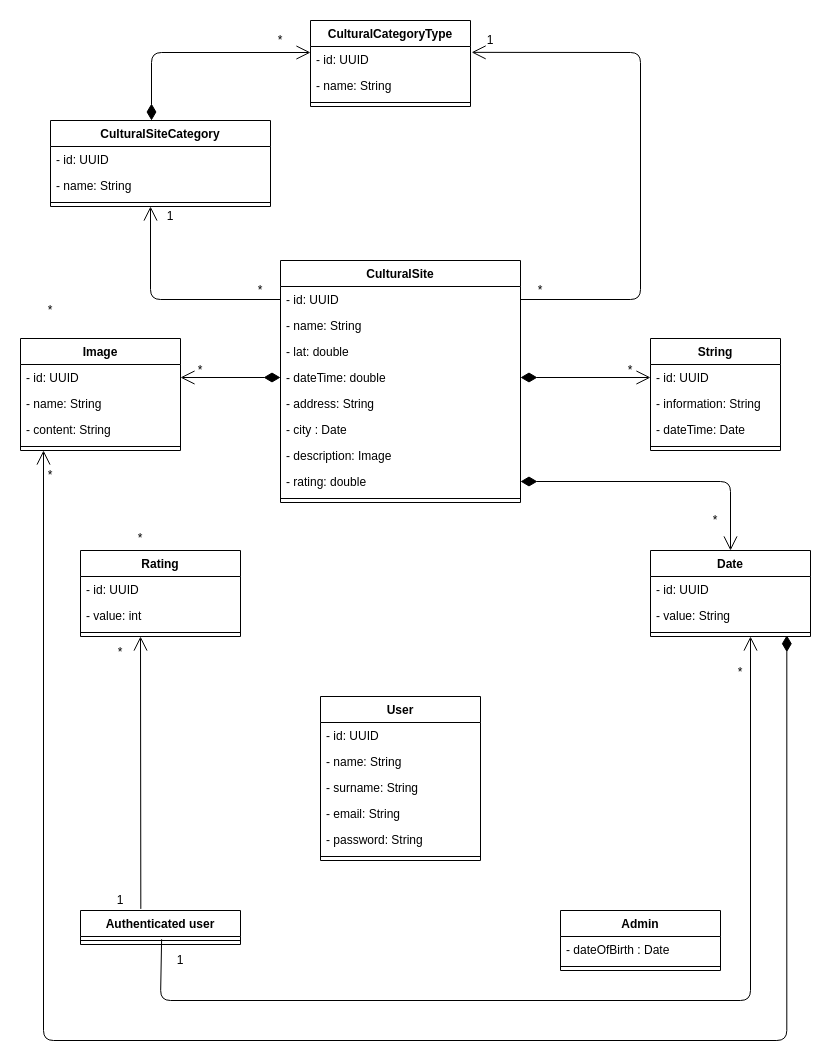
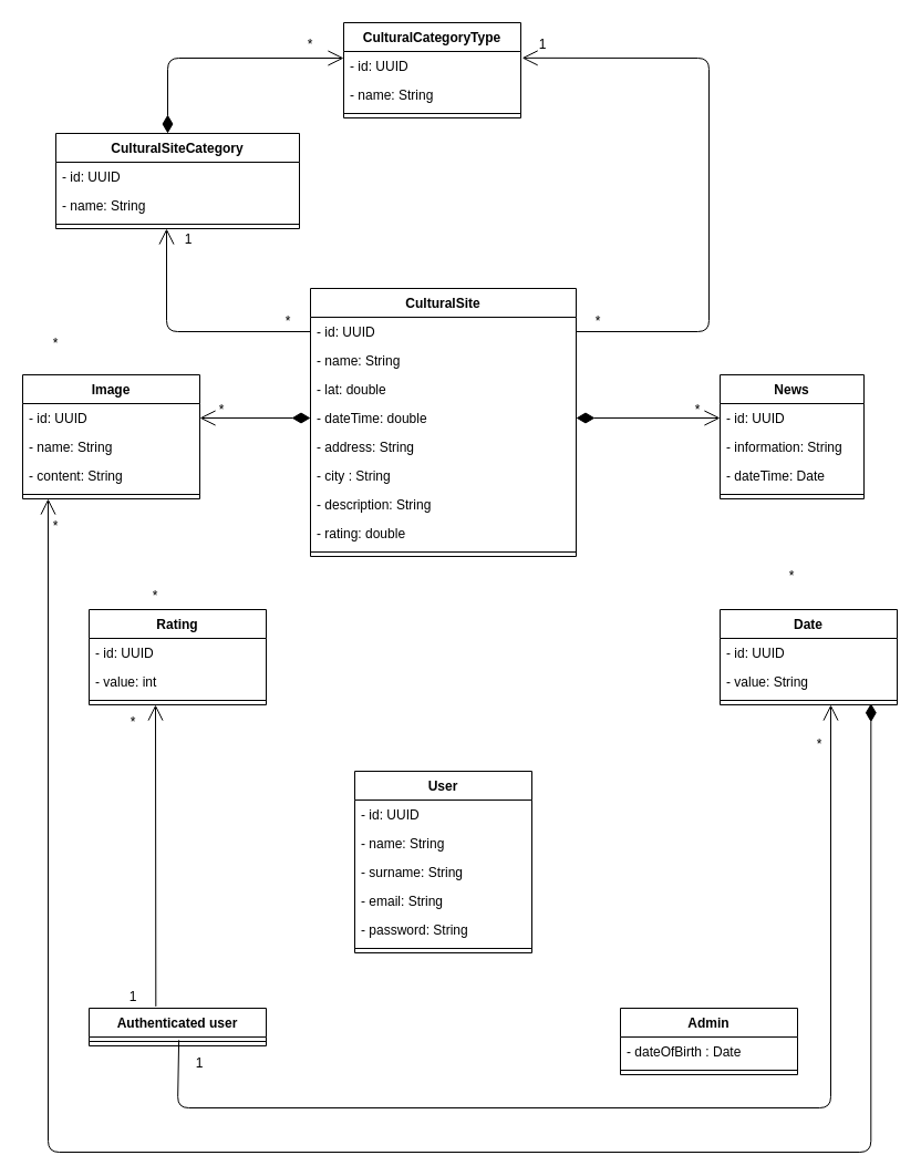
  <mxCell id="0" />
  <mxCell id="1" parent="0" />
  <mxCell id="2" value="CulturalSite" style="swimlane;fontStyle=1;align=center;verticalAlign=top;childLayout=stackLayout;horizontal=1;startSize=26;horizontalStack=0;resizeParent=1;resizeParentMax=0;resizeLast=0;collapsible=1;marginBottom=0;" parent="1" vertex="1"><mxGeometry x="280" y="260" width="240" height="242" as="geometry" /></mxCell>
  <mxCell id="3" value="- id: UUID" style="text;strokeColor=none;fillColor=none;align=left;verticalAlign=top;spacingLeft=4;spacingRight=4;overflow=hidden;rotatable=0;points=[[0,0.5],[1,0.5]];portConstraint=eastwest;" parent="2" vertex="1"><mxGeometry y="26" width="240" height="26" as="geometry" /></mxCell>
  <mxCell id="4" value="- name: String" style="text;strokeColor=none;fillColor=none;align=left;verticalAlign=top;spacingLeft=4;spacingRight=4;overflow=hidden;rotatable=0;points=[[0,0.5],[1,0.5]];portConstraint=eastwest;" parent="2" vertex="1"><mxGeometry y="52" width="240" height="26" as="geometry" /></mxCell>
  <mxCell id="5" value="- lat: double" style="text;strokeColor=none;fillColor=none;align=left;verticalAlign=top;spacingLeft=4;spacingRight=4;overflow=hidden;rotatable=0;points=[[0,0.5],[1,0.5]];portConstraint=eastwest;" parent="2" vertex="1"><mxGeometry y="78" width="240" height="26" as="geometry" /></mxCell>
  <mxCell id="6" value="- dateTime: double" style="text;strokeColor=none;fillColor=none;align=left;verticalAlign=top;spacingLeft=4;spacingRight=4;overflow=hidden;rotatable=0;points=[[0,0.5],[1,0.5]];portConstraint=eastwest;" parent="2" vertex="1"><mxGeometry y="104" width="240" height="26" as="geometry" /></mxCell>
  <mxCell id="7" value="- address: String" style="text;strokeColor=none;fillColor=none;align=left;verticalAlign=top;spacingLeft=4;spacingRight=4;overflow=hidden;rotatable=0;points=[[0,0.5],[1,0.5]];portConstraint=eastwest;" parent="2" vertex="1"><mxGeometry y="130" width="240" height="26" as="geometry" /></mxCell>
- <mxCell id="8" value="- city : Date" style="text;strokeColor=none;fillColor=none;align=left;verticalAlign=top;spacingLeft=4;spacingRight=4;overflow=hidden;rotatable=0;points=[[0,0.5],[1,0.5]];portConstraint=eastwest;" parent="2" vertex="1"><mxGeometry y="156" width="240" height="26" as="geometry" /></mxCell>
- <mxCell id="9" value="- description: Image" style="text;strokeColor=none;fillColor=none;align=left;verticalAlign=top;spacingLeft=4;spacingRight=4;overflow=hidden;rotatable=0;points=[[0,0.5],[1,0.5]];portConstraint=eastwest;" parent="2" vertex="1"><mxGeometry y="182" width="240" height="26" as="geometry" /></mxCell>
+ <mxCell id="8" value="- city : String" style="text;strokeColor=none;fillColor=none;align=left;verticalAlign=top;spacingLeft=4;spacingRight=4;overflow=hidden;rotatable=0;points=[[0,0.5],[1,0.5]];portConstraint=eastwest;" parent="2" vertex="1"><mxGeometry y="156" width="240" height="26" as="geometry" /></mxCell>
+ <mxCell id="9" value="- description: String" style="text;strokeColor=none;fillColor=none;align=left;verticalAlign=top;spacingLeft=4;spacingRight=4;overflow=hidden;rotatable=0;points=[[0,0.5],[1,0.5]];portConstraint=eastwest;" parent="2" vertex="1"><mxGeometry y="182" width="240" height="26" as="geometry" /></mxCell>
  <mxCell id="10" value="- rating: double" style="text;strokeColor=none;fillColor=none;align=left;verticalAlign=top;spacingLeft=4;spacingRight=4;overflow=hidden;rotatable=0;points=[[0,0.5],[1,0.5]];portConstraint=eastwest;" parent="2" vertex="1"><mxGeometry y="208" width="240" height="26" as="geometry" /></mxCell>
  <mxCell id="11" value="" style="line;strokeWidth=1;fillColor=none;align=left;verticalAlign=middle;spacingTop=-1;spacingLeft=3;spacingRight=3;rotatable=0;labelPosition=right;points=[];portConstraint=eastwest;" parent="2" vertex="1"><mxGeometry y="234" width="240" height="8" as="geometry" /></mxCell>
  <mxCell id="12" value="CulturalSiteCategory" style="swimlane;fontStyle=1;align=center;verticalAlign=top;childLayout=stackLayout;horizontal=1;startSize=26;horizontalStack=0;resizeParent=1;resizeParentMax=0;resizeLast=0;collapsible=1;marginBottom=0;" parent="1" vertex="1"><mxGeometry x="50" y="120" width="220" height="86" as="geometry" /></mxCell>
  <mxCell id="13" value="- id: UUID" style="text;strokeColor=none;fillColor=none;align=left;verticalAlign=top;spacingLeft=4;spacingRight=4;overflow=hidden;rotatable=0;points=[[0,0.5],[1,0.5]];portConstraint=eastwest;" parent="12" vertex="1"><mxGeometry y="26" width="220" height="26" as="geometry" /></mxCell>
  <mxCell id="14" value="- name: String" style="text;strokeColor=none;fillColor=none;align=left;verticalAlign=top;spacingLeft=4;spacingRight=4;overflow=hidden;rotatable=0;points=[[0,0.5],[1,0.5]];portConstraint=eastwest;" parent="12" vertex="1"><mxGeometry y="52" width="220" height="26" as="geometry" /></mxCell>
  <mxCell id="15" value="" style="line;strokeWidth=1;fillColor=none;align=left;verticalAlign=middle;spacingTop=-1;spacingLeft=3;spacingRight=3;rotatable=0;labelPosition=right;points=[];portConstraint=eastwest;" parent="12" vertex="1"><mxGeometry y="78" width="220" height="8" as="geometry" /></mxCell>
  <mxCell id="16" value="Rating" style="swimlane;fontStyle=1;align=center;verticalAlign=top;childLayout=stackLayout;horizontal=1;startSize=26;horizontalStack=0;resizeParent=1;resizeParentMax=0;resizeLast=0;collapsible=1;marginBottom=0;" parent="1" vertex="1"><mxGeometry x="80" y="550" width="160" height="86" as="geometry" /></mxCell>
  <mxCell id="17" value="- id: UUID" style="text;strokeColor=none;fillColor=none;align=left;verticalAlign=top;spacingLeft=4;spacingRight=4;overflow=hidden;rotatable=0;points=[[0,0.5],[1,0.5]];portConstraint=eastwest;" parent="16" vertex="1"><mxGeometry y="26" width="160" height="26" as="geometry" /></mxCell>
  <mxCell id="18" value="- value: int" style="text;strokeColor=none;fillColor=none;align=left;verticalAlign=top;spacingLeft=4;spacingRight=4;overflow=hidden;rotatable=0;points=[[0,0.5],[1,0.5]];portConstraint=eastwest;" parent="16" vertex="1"><mxGeometry y="52" width="160" height="26" as="geometry" /></mxCell>
  <mxCell id="19" value="" style="line;strokeWidth=1;fillColor=none;align=left;verticalAlign=middle;spacingTop=-1;spacingLeft=3;spacingRight=3;rotatable=0;labelPosition=right;points=[];portConstraint=eastwest;" parent="16" vertex="1"><mxGeometry y="78" width="160" height="8" as="geometry" /></mxCell>
  <mxCell id="20" value="Date" style="swimlane;fontStyle=1;align=center;verticalAlign=top;childLayout=stackLayout;horizontal=1;startSize=26;horizontalStack=0;resizeParent=1;resizeParentMax=0;resizeLast=0;collapsible=1;marginBottom=0;" parent="1" vertex="1"><mxGeometry x="650" y="550" width="160" height="86" as="geometry" /></mxCell>
  <mxCell id="21" value="- id: UUID" style="text;strokeColor=none;fillColor=none;align=left;verticalAlign=top;spacingLeft=4;spacingRight=4;overflow=hidden;rotatable=0;points=[[0,0.5],[1,0.5]];portConstraint=eastwest;" parent="20" vertex="1"><mxGeometry y="26" width="160" height="26" as="geometry" /></mxCell>
  <mxCell id="22" value="- value: String&#10;" style="text;strokeColor=none;fillColor=none;align=left;verticalAlign=top;spacingLeft=4;spacingRight=4;overflow=hidden;rotatable=0;points=[[0,0.5],[1,0.5]];portConstraint=eastwest;" parent="20" vertex="1"><mxGeometry y="52" width="160" height="26" as="geometry" /></mxCell>
  <mxCell id="23" value="" style="line;strokeWidth=1;fillColor=none;align=left;verticalAlign=middle;spacingTop=-1;spacingLeft=3;spacingRight=3;rotatable=0;labelPosition=right;points=[];portConstraint=eastwest;" parent="20" vertex="1"><mxGeometry y="78" width="160" height="8" as="geometry" /></mxCell>
- <mxCell id="24" value="" style="endArrow=open;html=1;endSize=12;startArrow=diamondThin;startSize=14;startFill=1;edgeStyle=orthogonalEdgeStyle;align=left;verticalAlign=bottom;exitX=1;exitY=0.5;exitDx=0;exitDy=0;entryX=0.5;entryY=0;entryDx=0;entryDy=0;" parent="1" source="10" target="20" edge="1"><mxGeometry x="-1" y="3" relative="1" as="geometry"><mxPoint x="510" y="455" as="sourcePoint" /><mxPoint x="670" y="610" as="targetPoint" /></mxGeometry></mxCell>
  <mxCell id="25" value="User" style="swimlane;fontStyle=1;align=center;verticalAlign=top;childLayout=stackLayout;horizontal=1;startSize=26;horizontalStack=0;resizeParent=1;resizeParentMax=0;resizeLast=0;collapsible=1;marginBottom=0;" parent="1" vertex="1"><mxGeometry x="320" y="696" width="160" height="164" as="geometry" /></mxCell>
  <mxCell id="26" value="- id: UUID" style="text;strokeColor=none;fillColor=none;align=left;verticalAlign=top;spacingLeft=4;spacingRight=4;overflow=hidden;rotatable=0;points=[[0,0.5],[1,0.5]];portConstraint=eastwest;" parent="25" vertex="1"><mxGeometry y="26" width="160" height="26" as="geometry" /></mxCell>
  <mxCell id="27" value="- name: String" style="text;strokeColor=none;fillColor=none;align=left;verticalAlign=top;spacingLeft=4;spacingRight=4;overflow=hidden;rotatable=0;points=[[0,0.5],[1,0.5]];portConstraint=eastwest;" parent="25" vertex="1"><mxGeometry y="52" width="160" height="26" as="geometry" /></mxCell>
  <mxCell id="28" value="- surname: String" style="text;strokeColor=none;fillColor=none;align=left;verticalAlign=top;spacingLeft=4;spacingRight=4;overflow=hidden;rotatable=0;points=[[0,0.5],[1,0.5]];portConstraint=eastwest;" parent="25" vertex="1"><mxGeometry y="78" width="160" height="26" as="geometry" /></mxCell>
  <mxCell id="29" value="- email: String" style="text;strokeColor=none;fillColor=none;align=left;verticalAlign=top;spacingLeft=4;spacingRight=4;overflow=hidden;rotatable=0;points=[[0,0.5],[1,0.5]];portConstraint=eastwest;" parent="25" vertex="1"><mxGeometry y="104" width="160" height="26" as="geometry" /></mxCell>
  <mxCell id="30" value="- password: String" style="text;strokeColor=none;fillColor=none;align=left;verticalAlign=top;spacingLeft=4;spacingRight=4;overflow=hidden;rotatable=0;points=[[0,0.5],[1,0.5]];portConstraint=eastwest;" parent="25" vertex="1"><mxGeometry y="130" width="160" height="26" as="geometry" /></mxCell>
  <mxCell id="31" value="" style="line;strokeWidth=1;fillColor=none;align=left;verticalAlign=middle;spacingTop=-1;spacingLeft=3;spacingRight=3;rotatable=0;labelPosition=right;points=[];portConstraint=eastwest;" parent="25" vertex="1"><mxGeometry y="156" width="160" height="8" as="geometry" /></mxCell>
- <mxCell id="32" value="String" style="swimlane;fontStyle=1;align=center;verticalAlign=top;childLayout=stackLayout;horizontal=1;startSize=26;horizontalStack=0;resizeParent=1;resizeParentMax=0;resizeLast=0;collapsible=1;marginBottom=0;" parent="1" vertex="1"><mxGeometry x="650" y="338" width="130" height="112" as="geometry" /></mxCell>
+ <mxCell id="32" value="News" style="swimlane;fontStyle=1;align=center;verticalAlign=top;childLayout=stackLayout;horizontal=1;startSize=26;horizontalStack=0;resizeParent=1;resizeParentMax=0;resizeLast=0;collapsible=1;marginBottom=0;" parent="1" vertex="1"><mxGeometry x="650" y="338" width="130" height="112" as="geometry" /></mxCell>
  <mxCell id="33" value="- id: UUID" style="text;strokeColor=none;fillColor=none;align=left;verticalAlign=top;spacingLeft=4;spacingRight=4;overflow=hidden;rotatable=0;points=[[0,0.5],[1,0.5]];portConstraint=eastwest;" parent="32" vertex="1"><mxGeometry y="26" width="130" height="26" as="geometry" /></mxCell>
  <mxCell id="34" value="- information: String" style="text;strokeColor=none;fillColor=none;align=left;verticalAlign=top;spacingLeft=4;spacingRight=4;overflow=hidden;rotatable=0;points=[[0,0.5],[1,0.5]];portConstraint=eastwest;" parent="32" vertex="1"><mxGeometry y="52" width="130" height="26" as="geometry" /></mxCell>
  <mxCell id="35" value="- dateTime: Date" style="text;strokeColor=none;fillColor=none;align=left;verticalAlign=top;spacingLeft=4;spacingRight=4;overflow=hidden;rotatable=0;points=[[0,0.5],[1,0.5]];portConstraint=eastwest;" vertex="1" parent="32"><mxGeometry y="78" width="130" height="26" as="geometry" /></mxCell>
  <mxCell id="36" value="" style="line;strokeWidth=1;fillColor=none;align=left;verticalAlign=middle;spacingTop=-1;spacingLeft=3;spacingRight=3;rotatable=0;labelPosition=right;points=[];portConstraint=eastwest;" parent="32" vertex="1"><mxGeometry y="104" width="130" height="8" as="geometry" /></mxCell>
  <mxCell id="37" value="CulturalCategoryType" style="swimlane;fontStyle=1;align=center;verticalAlign=top;childLayout=stackLayout;horizontal=1;startSize=26;horizontalStack=0;resizeParent=1;resizeParentMax=0;resizeLast=0;collapsible=1;marginBottom=0;" parent="1" vertex="1"><mxGeometry x="310" y="20" width="160" height="86" as="geometry" /></mxCell>
  <mxCell id="38" value="- id: UUID" style="text;strokeColor=none;fillColor=none;align=left;verticalAlign=top;spacingLeft=4;spacingRight=4;overflow=hidden;rotatable=0;points=[[0,0.5],[1,0.5]];portConstraint=eastwest;" parent="37" vertex="1"><mxGeometry y="26" width="160" height="26" as="geometry" /></mxCell>
  <mxCell id="39" value="- name: String" style="text;strokeColor=none;fillColor=none;align=left;verticalAlign=top;spacingLeft=4;spacingRight=4;overflow=hidden;rotatable=0;points=[[0,0.5],[1,0.5]];portConstraint=eastwest;" parent="37" vertex="1"><mxGeometry y="52" width="160" height="26" as="geometry" /></mxCell>
  <mxCell id="40" value="" style="line;strokeWidth=1;fillColor=none;align=left;verticalAlign=middle;spacingTop=-1;spacingLeft=3;spacingRight=3;rotatable=0;labelPosition=right;points=[];portConstraint=eastwest;" parent="37" vertex="1"><mxGeometry y="78" width="160" height="8" as="geometry" /></mxCell>
  <mxCell id="41" value="" style="endArrow=open;html=1;endSize=12;startArrow=diamondThin;startSize=14;startFill=1;edgeStyle=orthogonalEdgeStyle;align=left;verticalAlign=bottom;" parent="1" edge="1"><mxGeometry x="-0.234" y="-68" relative="1" as="geometry"><mxPoint x="151" y="120" as="sourcePoint" /><mxPoint x="310" y="52" as="targetPoint" /><Array as="points"><mxPoint x="151" y="52" /></Array><mxPoint as="offset" /></mxGeometry></mxCell>
  <mxCell id="42" value="" style="endArrow=open;endFill=1;endSize=12;html=1;exitX=0.377;exitY=-0.047;exitDx=0;exitDy=0;exitPerimeter=0;" parent="1" source="44" edge="1"><mxGeometry width="160" relative="1" as="geometry"><mxPoint x="330" y="640" as="sourcePoint" /><mxPoint x="140" y="636" as="targetPoint" /><Array as="points" /></mxGeometry></mxCell>
  <mxCell id="43" value="" style="endArrow=open;endFill=1;endSize=12;html=1;exitX=0.507;exitY=0.85;exitDx=0;exitDy=0;exitPerimeter=0;" parent="1" edge="1"><mxGeometry width="160" relative="1" as="geometry"><mxPoint x="161.12" y="938.8" as="sourcePoint" /><mxPoint x="750" y="636" as="targetPoint" /><Array as="points"><mxPoint x="160" y="1000" /><mxPoint x="750" y="1000" /></Array></mxGeometry></mxCell>
  <mxCell id="44" value="Authenticated user" style="swimlane;fontStyle=1;align=center;verticalAlign=top;childLayout=stackLayout;horizontal=1;startSize=26;horizontalStack=0;resizeParent=1;resizeParentMax=0;resizeLast=0;collapsible=1;marginBottom=0;" parent="1" vertex="1"><mxGeometry x="80" y="910" width="160" height="34" as="geometry" /></mxCell>
  <mxCell id="45" value="" style="line;strokeWidth=1;fillColor=none;align=left;verticalAlign=middle;spacingTop=-1;spacingLeft=3;spacingRight=3;rotatable=0;labelPosition=right;points=[];portConstraint=eastwest;" parent="44" vertex="1"><mxGeometry y="26" width="160" height="8" as="geometry" /></mxCell>
  <mxCell id="46" value="Admin" style="swimlane;fontStyle=1;align=center;verticalAlign=top;childLayout=stackLayout;horizontal=1;startSize=26;horizontalStack=0;resizeParent=1;resizeParentMax=0;resizeLast=0;collapsible=1;marginBottom=0;" parent="1" vertex="1"><mxGeometry x="560" y="910" width="160" height="60" as="geometry" /></mxCell>
  <mxCell id="47" value="- dateOfBirth : Date" style="text;strokeColor=none;fillColor=none;align=left;verticalAlign=top;spacingLeft=4;spacingRight=4;overflow=hidden;rotatable=0;points=[[0,0.5],[1,0.5]];portConstraint=eastwest;" vertex="1" parent="46"><mxGeometry y="26" width="160" height="26" as="geometry" /></mxCell>
  <mxCell id="48" value="" style="line;strokeWidth=1;fillColor=none;align=left;verticalAlign=middle;spacingTop=-1;spacingLeft=3;spacingRight=3;rotatable=0;labelPosition=right;points=[];portConstraint=eastwest;" parent="46" vertex="1"><mxGeometry y="52" width="160" height="8" as="geometry" /></mxCell>
  <mxCell id="49" value="*" style="text;html=1;strokeColor=none;fillColor=none;align=center;verticalAlign=middle;whiteSpace=wrap;rounded=0;strokeWidth=6;" parent="1" vertex="1"><mxGeometry x="120" y="528" width="40" height="20" as="geometry" /></mxCell>
  <mxCell id="50" value="*" style="text;html=1;strokeColor=none;fillColor=none;align=center;verticalAlign=middle;whiteSpace=wrap;rounded=0;strokeWidth=6;" parent="1" vertex="1"><mxGeometry x="695" y="510" width="40" height="20" as="geometry" /></mxCell>
  <mxCell id="51" value="*" style="text;html=1;strokeColor=none;fillColor=none;align=center;verticalAlign=middle;whiteSpace=wrap;rounded=0;strokeWidth=6;" parent="1" vertex="1"><mxGeometry x="100" y="642" width="40" height="20" as="geometry" /></mxCell>
  <mxCell id="52" value="*" style="text;html=1;strokeColor=none;fillColor=none;align=center;verticalAlign=middle;whiteSpace=wrap;rounded=0;strokeWidth=6;" parent="1" vertex="1"><mxGeometry x="720" y="662" width="40" height="20" as="geometry" /></mxCell>
  <mxCell id="53" value="1" style="text;html=1;strokeColor=none;fillColor=none;align=center;verticalAlign=middle;whiteSpace=wrap;rounded=0;strokeWidth=6;" parent="1" vertex="1"><mxGeometry x="100" y="890" width="40" height="20" as="geometry" /></mxCell>
  <mxCell id="54" value="1" style="text;html=1;strokeColor=none;fillColor=none;align=center;verticalAlign=middle;whiteSpace=wrap;rounded=0;strokeWidth=6;" parent="1" vertex="1"><mxGeometry x="160" y="950" width="40" height="20" as="geometry" /></mxCell>
  <mxCell id="55" value="" style="endArrow=open;endFill=1;endSize=12;html=1;exitX=1;exitY=0.5;exitDx=0;exitDy=0;entryX=1.007;entryY=0.225;entryDx=0;entryDy=0;entryPerimeter=0;" parent="1" source="3" target="38" edge="1"><mxGeometry width="160" relative="1" as="geometry"><mxPoint x="290" y="335" as="sourcePoint" /><mxPoint x="530" y="40" as="targetPoint" /><Array as="points"><mxPoint x="640" y="299" /><mxPoint x="640" y="52" /></Array></mxGeometry></mxCell>
  <mxCell id="56" value="*" style="text;html=1;strokeColor=none;fillColor=none;align=center;verticalAlign=middle;whiteSpace=wrap;rounded=0;strokeWidth=6;" parent="1" vertex="1"><mxGeometry x="620" y="360" width="20" height="20" as="geometry" /></mxCell>
  <mxCell id="57" value="1" style="text;html=1;strokeColor=none;fillColor=none;align=center;verticalAlign=middle;whiteSpace=wrap;rounded=0;strokeWidth=6;" parent="1" vertex="1"><mxGeometry x="150" y="206" width="40" height="20" as="geometry" /></mxCell>
  <mxCell id="58" value="*" style="text;html=1;strokeColor=none;fillColor=none;align=center;verticalAlign=middle;whiteSpace=wrap;rounded=0;strokeWidth=6;" parent="1" vertex="1"><mxGeometry x="240" y="280" width="40" height="20" as="geometry" /></mxCell>
  <mxCell id="59" value="*" style="text;html=1;strokeColor=none;fillColor=none;align=center;verticalAlign=middle;whiteSpace=wrap;rounded=0;strokeWidth=6;" parent="1" vertex="1"><mxGeometry x="260" y="30" width="40" height="20" as="geometry" /></mxCell>
  <mxCell id="60" value="1" style="text;html=1;strokeColor=none;fillColor=none;align=center;verticalAlign=middle;whiteSpace=wrap;rounded=0;strokeWidth=6;" parent="1" vertex="1"><mxGeometry x="470" y="30" width="40" height="20" as="geometry" /></mxCell>
  <mxCell id="61" value="*" style="text;html=1;strokeColor=none;fillColor=none;align=center;verticalAlign=middle;whiteSpace=wrap;rounded=0;strokeWidth=6;" parent="1" vertex="1"><mxGeometry x="520" y="280" width="40" height="20" as="geometry" /></mxCell>
  <mxCell id="62" value="Image" style="swimlane;fontStyle=1;align=center;verticalAlign=top;childLayout=stackLayout;horizontal=1;startSize=26;horizontalStack=0;resizeParent=1;resizeParentMax=0;resizeLast=0;collapsible=1;marginBottom=0;" vertex="1" parent="1"><mxGeometry y="338" width="160" height="112" as="geometry" x="20" /></mxCell>
  <mxCell id="63" value="- id: UUID" style="text;strokeColor=none;fillColor=none;align=left;verticalAlign=top;spacingLeft=4;spacingRight=4;overflow=hidden;rotatable=0;points=[[0,0.5],[1,0.5]];portConstraint=eastwest;" vertex="1" parent="62"><mxGeometry y="26" width="160" height="26" as="geometry" /></mxCell>
  <mxCell id="64" value="- name: String" style="text;strokeColor=none;fillColor=none;align=left;verticalAlign=top;spacingLeft=4;spacingRight=4;overflow=hidden;rotatable=0;points=[[0,0.5],[1,0.5]];portConstraint=eastwest;" vertex="1" parent="62"><mxGeometry y="52" width="160" height="26" as="geometry" /></mxCell>
  <mxCell id="65" value="- content: String" style="text;strokeColor=none;fillColor=none;align=left;verticalAlign=top;spacingLeft=4;spacingRight=4;overflow=hidden;rotatable=0;points=[[0,0.5],[1,0.5]];portConstraint=eastwest;" vertex="1" parent="62"><mxGeometry y="78" width="160" height="26" as="geometry" /></mxCell>
  <mxCell id="66" value="" style="line;strokeWidth=1;fillColor=none;align=left;verticalAlign=middle;spacingTop=-1;spacingLeft=3;spacingRight=3;rotatable=0;labelPosition=right;points=[];portConstraint=eastwest;" vertex="1" parent="62"><mxGeometry y="104" width="160" height="8" as="geometry" /></mxCell>
  <mxCell id="67" value="" style="endArrow=open;html=1;endSize=12;startArrow=diamondThin;startSize=14;startFill=1;edgeStyle=orthogonalEdgeStyle;align=left;verticalAlign=bottom;exitX=0;exitY=0.5;exitDx=0;exitDy=0;entryX=1;entryY=0.5;entryDx=0;entryDy=0;" edge="1" parent="1" source="6" target="63"><mxGeometry x="-0.6" relative="1" as="geometry"><mxPoint x="200" y="380" as="sourcePoint" /><mxPoint x="360" y="380" as="targetPoint" /><mxPoint as="offset" /></mxGeometry></mxCell>
  <mxCell id="68" value="*" style="text;html=1;strokeColor=none;fillColor=none;align=center;verticalAlign=middle;whiteSpace=wrap;rounded=0;strokeWidth=6;" vertex="1" parent="1"><mxGeometry x="180" y="360" width="40" height="20" as="geometry" /></mxCell>
  <mxCell id="69" value="" style="endArrow=open;endFill=1;endSize=12;html=1;exitX=0;exitY=0.5;exitDx=0;exitDy=0;" edge="1" parent="1" source="3"><mxGeometry width="160" relative="1" as="geometry"><mxPoint x="260" y="210" as="sourcePoint" /><mxPoint x="150" y="206" as="targetPoint" /><Array as="points"><mxPoint x="150" y="299" /></Array></mxGeometry></mxCell>
  <mxCell id="70" value="" style="endArrow=open;html=1;endSize=12;startArrow=diamondThin;startSize=14;startFill=1;edgeStyle=orthogonalEdgeStyle;align=left;verticalAlign=bottom;exitX=1;exitY=0.5;exitDx=0;exitDy=0;entryX=0;entryY=0.5;entryDx=0;entryDy=0;" edge="1" parent="1" source="6" target="33"><mxGeometry x="-0.6" relative="1" as="geometry"><mxPoint x="640" y="410" as="sourcePoint" /><mxPoint x="600" y="400" as="targetPoint" /><mxPoint as="offset" /></mxGeometry></mxCell>
  <mxCell id="71" value="*" style="text;html=1;strokeColor=none;fillColor=none;align=center;verticalAlign=middle;whiteSpace=wrap;rounded=0;strokeWidth=6;" vertex="1" parent="1"><mxGeometry x="40" y="300" width="20" height="20" as="geometry" /></mxCell>
  <mxCell id="72" value="" style="endArrow=open;html=1;endSize=12;startArrow=diamondThin;startSize=14;startFill=1;edgeStyle=orthogonalEdgeStyle;align=left;verticalAlign=bottom;exitX=0.852;exitY=0.84;exitDx=0;exitDy=0;exitPerimeter=0;" edge="1" parent="1" source="23"><mxGeometry x="-1" y="3" relative="1" as="geometry"><mxPoint x="790" y="670" as="sourcePoint" /><mxPoint x="43" y="450" as="targetPoint" /><Array as="points"><mxPoint x="786" y="1040" /><mxPoint x="43" y="1040" /></Array></mxGeometry></mxCell>
  <mxCell id="73" value="*" style="text;html=1;strokeColor=none;fillColor=none;align=center;verticalAlign=middle;whiteSpace=wrap;rounded=0;strokeWidth=6;" vertex="1" parent="1"><mxGeometry x="40" y="465" width="20" height="20" as="geometry" /></mxCell>
